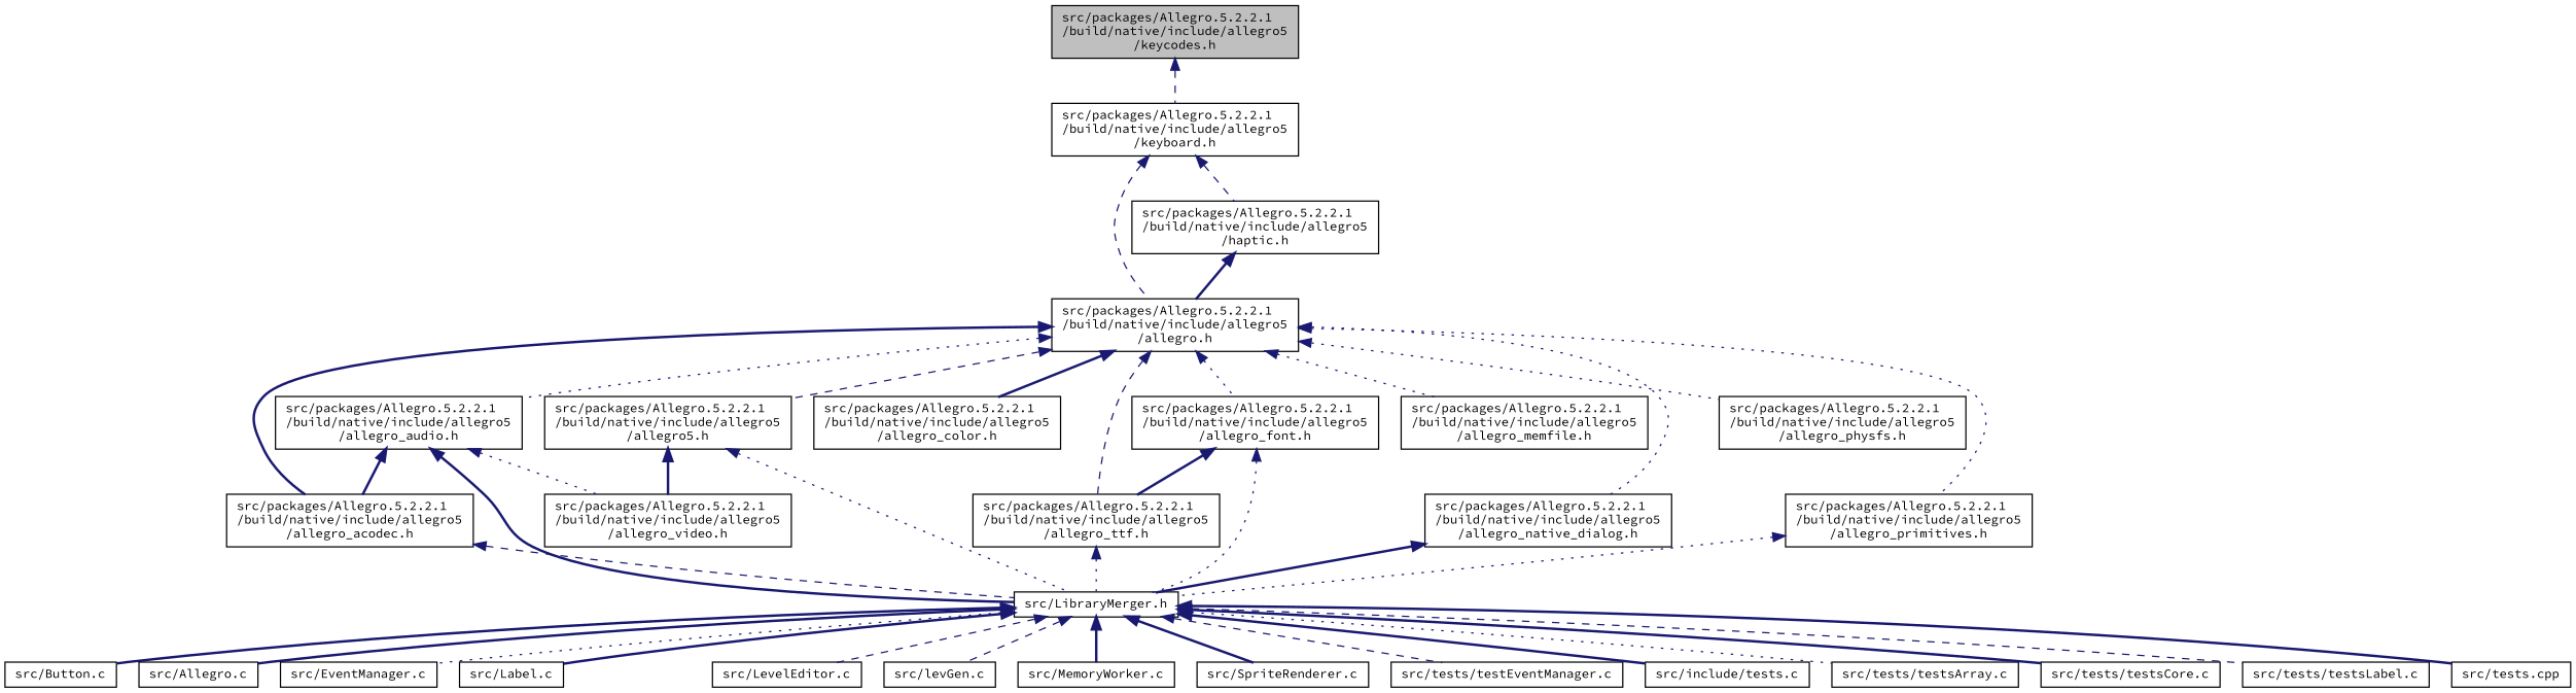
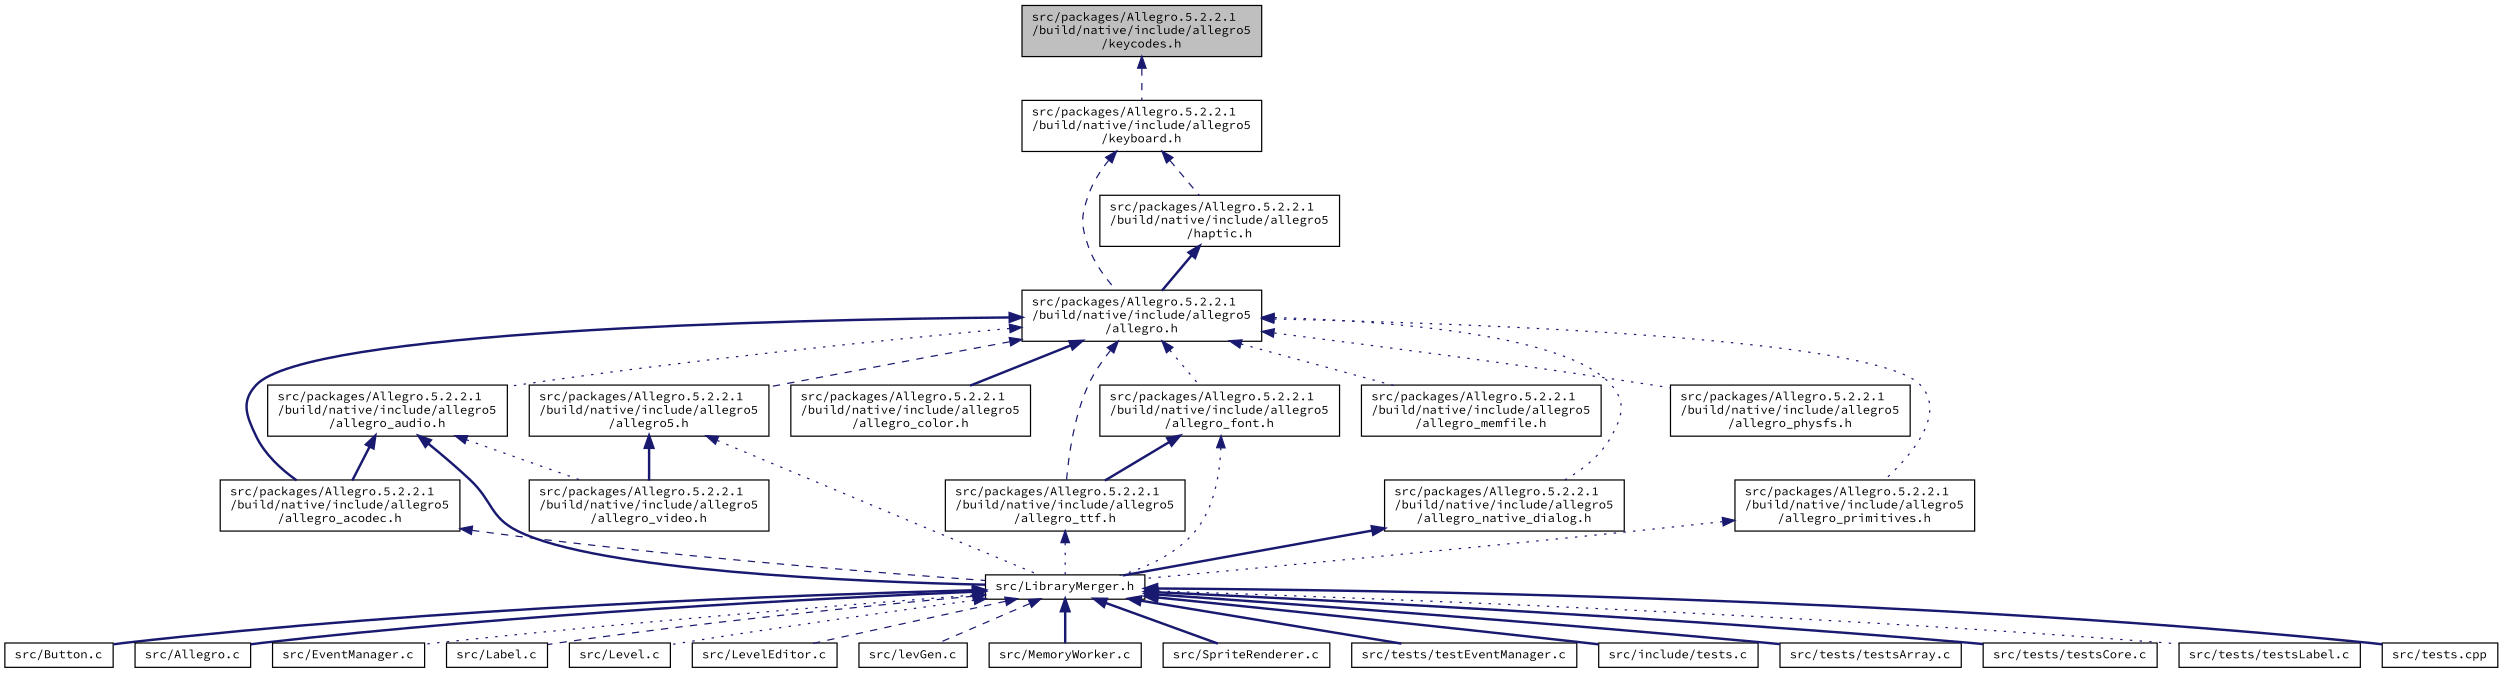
  digraph {
    fontname="Source Code Pro"
    node [color=black fillcolor=white fontname="Source Code Pro" fontsize=10 shape=record style=filled]
    edge [color=midnightblue dir=back fontname="Source Code Pro" fontsize=10 labelfontname=Helvetica labelfontsize=10 style=bold]
    n1 [fillcolor=grey75 fontcolor=black height=0.2 label="src/packages/Allegro.5.2.2.1\l/build/native/include/allegro5\l/keycodes.h" width=0.4]
    n2 [height=0.2 label="src/packages/Allegro.5.2.2.1\l/build/native/include/allegro5\l/keyboard.h" width=0.4]
    n3 [height=0.2 label="src/packages/Allegro.5.2.2.1\l/build/native/include/allegro5\l/allegro.h" width=0.4]
    n4 [height=0.2 label="src/packages/Allegro.5.2.2.1\l/build/native/include/allegro5\l/haptic.h" width=0.4]
    n5 [height=0.2 label="src/packages/Allegro.5.2.2.1\l/build/native/include/allegro5\l/allegro5.h" width=0.4]
    n6 [height=0.2 label="src/packages/Allegro.5.2.2.1\l/build/native/include/allegro5\l/allegro_acodec.h" width=0.4]
    n7 [height=0.2 label="src/packages/Allegro.5.2.2.1\l/build/native/include/allegro5\l/allegro_audio.h" width=0.4]
    n8 [height=0.2 label="src/packages/Allegro.5.2.2.1\l/build/native/include/allegro5\l/allegro_color.h" width=0.4]
    n9 [height=0.2 label="src/packages/Allegro.5.2.2.1\l/build/native/include/allegro5\l/allegro_font.h" width=0.4]
    n10 [height=0.2 label="src/packages/Allegro.5.2.2.1\l/build/native/include/allegro5\l/allegro_ttf.h" width=0.4]
    n11 [height=0.2 label="src/packages/Allegro.5.2.2.1\l/build/native/include/allegro5\l/allegro_memfile.h" width=0.4]
    n12 [height=0.2 label="src/packages/Allegro.5.2.2.1\l/build/native/include/allegro5\l/allegro_native_dialog.h" width=0.4]
    n13 [height=0.2 label="src/packages/Allegro.5.2.2.1\l/build/native/include/allegro5\l/allegro_physfs.h" width=0.4]
    n14 [height=0.2 label="src/packages/Allegro.5.2.2.1\l/build/native/include/allegro5\l/allegro_primitives.h" width=0.4]
    n15 [height=0.2 label="src/LibraryMerger.h" width=0.4]
    n16 [height=0.2 label="src/packages/Allegro.5.2.2.1\l/build/native/include/allegro5\l/allegro_video.h" width=0.4]
    n17 [height=0.2 label="src/Button.c" width=0.4]
    n18 [height=0.2 label="src/Allegro.c" width=0.4]
    n19 [height=0.2 label="src/EventManager.c" width=0.4]
    n20 [height=0.2 label="src/Label.c" width=0.4]
+   n21 [height=0.2 label="src/Level.c" width=0.4]
    n22 [height=0.2 label="src/LevelEditor.c" width=0.4]
    n23 [height=0.2 label="src/levGen.c" width=0.4]
    n24 [height=0.2 label="src/MemoryWorker.c" width=0.4]
    n25 [height=0.2 label="src/SpriteRenderer.c" width=0.4]
    n26 [height=0.2 label="src/tests/testEventManager.c" width=0.4]
    n27 [height=0.2 label="src/include/tests.c" width=0.4]
    n28 [height=0.2 label="src/tests/testsArray.c" width=0.4]
    n29 [height=0.2 label="src/tests/testsCore.c" width=0.4]
    n30 [height=0.2 label="src/tests/testsLabel.c" width=0.4]
    n31 [height=0.2 label="src/tests.cpp" width=0.4]
    n1 -> n2 [style=dashed]
    n2 -> n3 [style=dashed]
    n2 -> n4 [style=dashed]
    n3 -> n5 [style=dashed]
    n3 -> n6
    n3 -> n7 [style=dotted]
    n3 -> n8
    n3 -> n9 [style=dotted]
    n3 -> n10 [style=dashed]
    n3 -> n11 [style=dotted]
    n3 -> n12 [style=dotted]
    n3 -> n13 [style=dotted]
    n3 -> n14 [style=dotted]
    n4 -> n3
    n5 -> n15 [style=dotted]
    n5 -> n16
    n6 -> n15 [style=dashed]
    n7 -> n6
    n7 -> n15
    n7 -> n16 [style=dotted]
    n9 -> n10
    n9 -> n15 [style=dotted]
    n10 -> n15 [style=dotted]
    n12 -> n15
    n14 -> n15 [style=dotted]
    n15 -> n17
    n15 -> n18
    n15 -> n19 [style=dotted]
-   n15 -> n20
+   n15 -> n20 [style=dashed]
+   n15 -> n21 [style=dotted]
    n15 -> n22 [style=dashed]
    n15 -> n23 [style=dashed]
    n15 -> n24
    n15 -> n25
-   n15 -> n26 [style=dashed]
+   n15 -> n26
    n15 -> n27
-   n15 -> n28 [style=dotted]
+   n15 -> n28
    n15 -> n29
-   n15 -> n30 [style=dashed]
+   n15 -> n30 [style=dotted]
    n15 -> n31
  }
